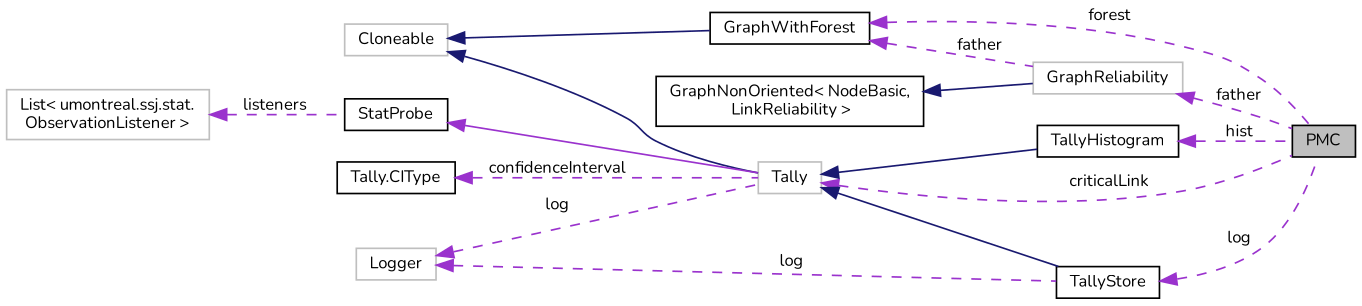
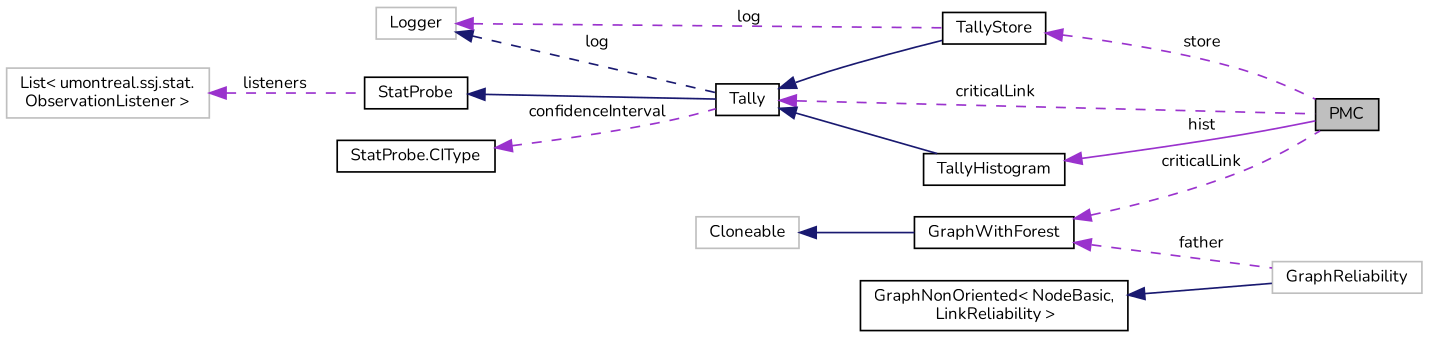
  digraph {
    fontname=Nunito
    rankdir=LR
    node [color=black fontname=Nunito fontsize=10 shape=record]
    edge [color=darkorchid3 dir=back fontname=Nunito fontsize=10 labelfontname=Helvetica labelfontsize=10 style=dashed]
    n1 [fillcolor=grey75 fontcolor=black height=0.2 label=PMC style=filled width=0.4]
    n2 [height=0.2 label=GraphWithForest width=0.4]
    n3 [color=grey75 height=0.2 label=GraphReliability width=0.4]
    n4 [color=grey75 height=0.2 label=Cloneable width=0.4]
-   n5 [color=grey75 height=0.2 label=Tally width=0.4]
+   n5 [height=0.2 label=Tally width=0.4]
    n6 [height=0.2 label=TallyStore width=0.4]
    n7 [height=0.2 label=TallyHistogram width=0.4]
    n8 [height=0.2 label="GraphNonOriented\< NodeBasic,\l LinkReliability \>" width=0.4]
    n9 [height=0.2 label=StatProbe width=0.4]
    n10 [color=grey75 height=0.2 label="List\< umontreal.ssj.stat.\lObservationListener \>" width=0.4]
    n11 [color=grey75 height=0.2 label=Logger width=0.4]
-   n12 [height=0.2 label="Tally.CIType" width=0.4]
-   n2 -> n1 [label=" forest"]
+   n12 [height=0.2 label="StatProbe.CIType" width=0.4]
+   n2 -> n1 [label=" criticalLink"]
    n2 -> n3 [label=" father"]
-   n3 -> n1 [label=" father"]
    n4 -> n2 [color=midnightblue style=solid]
-   n4 -> n5 [color=midnightblue style=solid]
    n5 -> n1 [label=" criticalLink"]
    n5 -> n6 [color=midnightblue style=solid]
    n5 -> n7 [color=midnightblue style=solid]
-   n6 -> n1 [label=" log"]
-   n7 -> n1 [label=" hist"]
+   n6 -> n1 [label=" store"]
+   n7 -> n1 [label=" hist" style=solid]
    n8 -> n3 [color=midnightblue style=solid]
-   n9 -> n5 [style=solid]
+   n9 -> n5 [color=midnightblue style=solid]
    n10 -> n9 [label=" listeners"]
-   n11 -> n5 [label=" log"]
+   n11 -> n5 [color=midnightblue label=" log"]
    n11 -> n6 [label=" log"]
    n12 -> n5 [label=" confidenceInterval"]
  }
